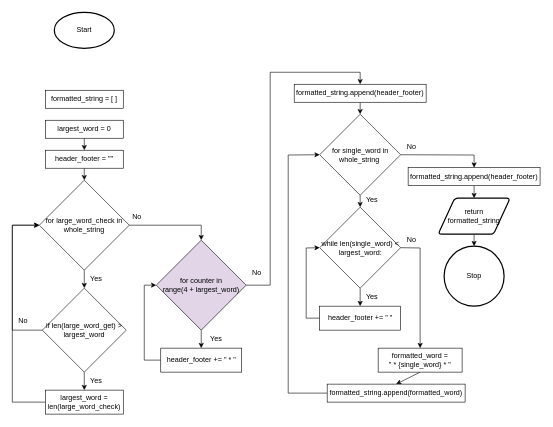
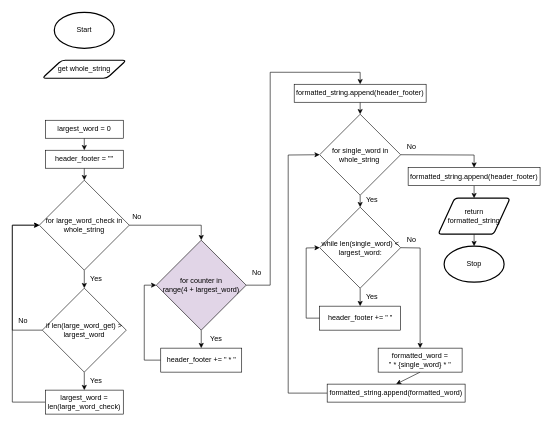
  <mxCell id="0" />
  <mxCell id="1" parent="0" />
  <mxCell id="2" value="Start" style="strokeWidth=2;html=1;shape=mxgraph.flowchart.start_1;whiteSpace=wrap;" parent="1" vertex="1"><mxGeometry x="90" y="20" width="100" height="60" as="geometry" /></mxCell>
- <mxCell id="4" value="Stop" style="strokeWidth=2;html=1;shape=mxgraph.flowchart.start_1;whiteSpace=wrap;" parent="1" vertex="1"><mxGeometry x="740" y="410" width="100" height="100" as="geometry" /></mxCell>
+ <mxCell id="3" value="get whole_string" style="shape=parallelogram;html=1;strokeWidth=2;perimeter=parallelogramPerimeter;whiteSpace=wrap;rounded=1;arcSize=12;size=0.23;" parent="1" vertex="1"><mxGeometry x="70" y="100" width="140" height="30" as="geometry" /></mxCell>
+ <mxCell id="4" value="Stop" style="strokeWidth=2;html=1;shape=mxgraph.flowchart.start_1;whiteSpace=wrap;" parent="1" vertex="1"><mxGeometry x="740" y="410" width="100" height="60" as="geometry" /></mxCell>
  <mxCell id="5" style="edgeStyle=none;html=1;exitX=1;exitY=0.5;exitDx=0;exitDy=0;entryX=0.5;entryY=0;entryDx=0;entryDy=0;rounded=0;" parent="1" source="7" target="24" edge="1"><mxGeometry relative="1" as="geometry"><Array as="points"><mxPoint x="335" y="375" /></Array><mxPoint x="300" y="400" as="targetPoint" /></mxGeometry></mxCell>
  <mxCell id="6" style="edgeStyle=none;html=1;exitX=0.5;exitY=1;exitDx=0;exitDy=0;entryX=0.5;entryY=0;entryDx=0;entryDy=0;" parent="1" source="7" target="19" edge="1"><mxGeometry relative="1" as="geometry" /></mxCell>
  <mxCell id="7" value="for large_word_check in whole_string" style="rhombus;whiteSpace=wrap;html=1;" parent="1" vertex="1"><mxGeometry x="65" y="300" width="150" height="150" as="geometry" /></mxCell>
  <mxCell id="8" value="Yes" style="text;html=1;strokeColor=none;fillColor=none;align=center;verticalAlign=middle;whiteSpace=wrap;rounded=0;" parent="1" vertex="1"><mxGeometry x="140" y="450" width="40" height="30" as="geometry" /></mxCell>
  <mxCell id="9" value="No" style="text;html=1;strokeColor=none;fillColor=none;align=center;verticalAlign=middle;whiteSpace=wrap;rounded=0;" parent="1" vertex="1"><mxGeometry x="210" y="347" width="36" height="30" as="geometry" /></mxCell>
  <mxCell id="10" style="edgeStyle=none;html=1;exitX=0.5;exitY=1;exitDx=0;exitDy=0;entryX=0.5;entryY=0;entryDx=0;entryDy=0;entryPerimeter=0;" parent="1" source="11" target="4" edge="1"><mxGeometry relative="1" as="geometry" /></mxCell>
  <mxCell id="11" value="return formatted_string" style="shape=parallelogram;html=1;strokeWidth=2;perimeter=parallelogramPerimeter;whiteSpace=wrap;rounded=1;arcSize=12;size=0.23;" parent="1" vertex="1"><mxGeometry x="730" y="330" width="120" height="60" as="geometry" /></mxCell>
- <mxCell id="12" value="formatted_string = [ ]" style="rounded=0;whiteSpace=wrap;html=1;" parent="1" vertex="1"><mxGeometry x="75" y="150" width="130" height="30" as="geometry" /></mxCell>
  <mxCell id="13" style="edgeStyle=none;html=1;exitX=0.5;exitY=1;exitDx=0;exitDy=0;entryX=0.5;entryY=0;entryDx=0;entryDy=0;" parent="1" source="14" target="16" edge="1"><mxGeometry relative="1" as="geometry" /></mxCell>
  <mxCell id="14" value="largest_word = 0" style="rounded=0;whiteSpace=wrap;html=1;" parent="1" vertex="1"><mxGeometry x="75" y="200" width="130" height="30" as="geometry" /></mxCell>
  <mxCell id="15" style="edgeStyle=none;html=1;exitX=0.5;exitY=1;exitDx=0;exitDy=0;entryX=0.5;entryY=0;entryDx=0;entryDy=0;" parent="1" source="16" target="7" edge="1"><mxGeometry relative="1" as="geometry" /></mxCell>
  <mxCell id="16" value="header_footer = &quot;&quot;" style="rounded=0;whiteSpace=wrap;html=1;" parent="1" vertex="1"><mxGeometry x="75" y="250" width="130" height="30" as="geometry" /></mxCell>
  <mxCell id="17" style="edgeStyle=none;html=1;exitX=0.5;exitY=1;exitDx=0;exitDy=0;entryX=0.5;entryY=0;entryDx=0;entryDy=0;" parent="1" source="19" target="27" edge="1"><mxGeometry relative="1" as="geometry"><mxPoint x="140" y="650" as="targetPoint" /></mxGeometry></mxCell>
  <mxCell id="18" style="edgeStyle=none;html=1;exitX=0;exitY=0.5;exitDx=0;exitDy=0;entryX=0;entryY=0.5;entryDx=0;entryDy=0;rounded=0;" parent="1" source="19" target="7" edge="1"><mxGeometry relative="1" as="geometry"><Array as="points"><mxPoint x="20" y="550" /><mxPoint x="20" y="375" /></Array></mxGeometry></mxCell>
  <mxCell id="19" value="if len(large_word_get) &amp;gt; largest_word" style="rhombus;whiteSpace=wrap;html=1;" parent="1" vertex="1"><mxGeometry x="70" y="480" width="140" height="140" as="geometry" /></mxCell>
  <mxCell id="20" value="No" style="text;html=1;strokeColor=none;fillColor=none;align=center;verticalAlign=middle;whiteSpace=wrap;rounded=0;" parent="1" vertex="1"><mxGeometry x="20" y="520" width="36" height="30" as="geometry" /></mxCell>
  <mxCell id="21" value="Yes" style="text;html=1;strokeColor=none;fillColor=none;align=center;verticalAlign=middle;whiteSpace=wrap;rounded=0;" parent="1" vertex="1"><mxGeometry x="140" y="620" width="40" height="30" as="geometry" /></mxCell>
  <mxCell id="22" style="edgeStyle=none;rounded=0;html=1;exitX=0.5;exitY=1;exitDx=0;exitDy=0;entryX=0.5;entryY=0;entryDx=0;entryDy=0;" parent="1" source="24" target="30" edge="1"><mxGeometry relative="1" as="geometry"><mxPoint x="335" y="580" as="targetPoint" /></mxGeometry></mxCell>
  <mxCell id="23" style="edgeStyle=none;rounded=0;html=1;exitX=1;exitY=0.5;exitDx=0;exitDy=0;entryX=0.5;entryY=0;entryDx=0;entryDy=0;" parent="1" source="24" target="32" edge="1"><mxGeometry relative="1" as="geometry"><Array as="points"><mxPoint x="450" y="475" /><mxPoint x="450" y="120" /><mxPoint x="600" y="120" /></Array></mxGeometry></mxCell>
  <mxCell id="24" value="for counter in &lt;br&gt;range(4 + largest_word)" style="rhombus;whiteSpace=wrap;html=1;fillColor=#e1d5e7;" parent="1" vertex="1"><mxGeometry x="260" y="400" width="150" height="150" as="geometry" /></mxCell>
  <mxCell id="25" style="edgeStyle=none;rounded=0;html=1;exitX=0;exitY=0.5;exitDx=0;exitDy=0;entryX=0;entryY=0.5;entryDx=0;entryDy=0;" parent="1" source="30" target="24" edge="1"><mxGeometry relative="1" as="geometry"><mxPoint x="277.25" y="610" as="sourcePoint" /><Array as="points"><mxPoint x="240" y="600" /><mxPoint x="240" y="475" /></Array></mxGeometry></mxCell>
  <mxCell id="26" style="edgeStyle=none;rounded=0;html=1;exitX=0;exitY=0.5;exitDx=0;exitDy=0;entryX=0;entryY=0.5;entryDx=0;entryDy=0;" parent="1" source="27" target="7" edge="1"><mxGeometry relative="1" as="geometry"><Array as="points"><mxPoint x="20" y="670" /><mxPoint x="20" y="375" /></Array></mxGeometry></mxCell>
  <mxCell id="27" value="largest_word = len(large_word_check)" style="rounded=0;whiteSpace=wrap;html=1;" parent="1" vertex="1"><mxGeometry x="75" y="650" width="130" height="40" as="geometry" /></mxCell>
  <mxCell id="28" value="No" style="text;html=1;strokeColor=none;fillColor=none;align=center;verticalAlign=middle;whiteSpace=wrap;rounded=0;" parent="1" vertex="1"><mxGeometry x="410" y="440" width="36" height="30" as="geometry" /></mxCell>
  <mxCell id="29" value="Yes" style="text;html=1;strokeColor=none;fillColor=none;align=center;verticalAlign=middle;whiteSpace=wrap;rounded=0;" parent="1" vertex="1"><mxGeometry x="340" y="550" width="40" height="30" as="geometry" /></mxCell>
  <mxCell id="30" value="header_footer += &quot; * &quot;" style="rounded=0;whiteSpace=wrap;html=1;" parent="1" vertex="1"><mxGeometry x="267.5" y="580" width="135" height="40" as="geometry" /></mxCell>
  <mxCell id="31" style="edgeStyle=none;rounded=0;html=1;exitX=0.5;exitY=1;exitDx=0;exitDy=0;entryX=0.5;entryY=0;entryDx=0;entryDy=0;" parent="1" source="32" target="35" edge="1"><mxGeometry relative="1" as="geometry" /></mxCell>
  <mxCell id="32" value="formatted_string.append(header_footer)" style="rounded=0;whiteSpace=wrap;html=1;" parent="1" vertex="1"><mxGeometry x="490" y="140" width="220" height="30" as="geometry" /></mxCell>
  <mxCell id="33" style="edgeStyle=none;rounded=0;html=1;exitX=0.5;exitY=1;exitDx=0;exitDy=0;entryX=0.5;entryY=0;entryDx=0;entryDy=0;" parent="1" source="35" target="38" edge="1"><mxGeometry relative="1" as="geometry" /></mxCell>
  <mxCell id="34" style="edgeStyle=none;rounded=0;html=1;exitX=1;exitY=0.5;exitDx=0;exitDy=0;entryX=0.5;entryY=0;entryDx=0;entryDy=0;" parent="1" source="35" target="46" edge="1"><mxGeometry relative="1" as="geometry"><Array as="points"><mxPoint x="790" y="258" /></Array></mxGeometry></mxCell>
  <mxCell id="35" value="for single_word in whole_string&amp;nbsp;" style="rhombus;whiteSpace=wrap;html=1;" parent="1" vertex="1"><mxGeometry x="532.5" y="190" width="135" height="135" as="geometry" /></mxCell>
  <mxCell id="36" style="edgeStyle=none;rounded=0;html=1;exitX=0.5;exitY=1;exitDx=0;exitDy=0;entryX=0.5;entryY=0;entryDx=0;entryDy=0;" parent="1" source="38" target="42" edge="1"><mxGeometry relative="1" as="geometry" /></mxCell>
  <mxCell id="37" style="edgeStyle=none;rounded=0;html=1;exitX=1;exitY=0.5;exitDx=0;exitDy=0;entryX=0.5;entryY=0;entryDx=0;entryDy=0;" parent="1" source="38" target="48" edge="1"><mxGeometry relative="1" as="geometry"><Array as="points"><mxPoint x="700" y="413" /></Array></mxGeometry></mxCell>
  <mxCell id="38" value="while len(single_word) &amp;lt; largest_word:" style="rhombus;whiteSpace=wrap;html=1;" parent="1" vertex="1"><mxGeometry x="532.5" y="345" width="135" height="135" as="geometry" /></mxCell>
  <mxCell id="39" value="Yes" style="text;html=1;strokeColor=none;fillColor=none;align=center;verticalAlign=middle;whiteSpace=wrap;rounded=0;" parent="1" vertex="1"><mxGeometry x="600" y="317" width="40" height="30" as="geometry" /></mxCell>
  <mxCell id="40" value="No" style="text;html=1;strokeColor=none;fillColor=none;align=center;verticalAlign=middle;whiteSpace=wrap;rounded=0;" parent="1" vertex="1"><mxGeometry x="667.5" y="230" width="36" height="30" as="geometry" /></mxCell>
  <mxCell id="41" style="edgeStyle=none;rounded=0;html=1;exitX=0;exitY=0.5;exitDx=0;exitDy=0;entryX=0;entryY=0.5;entryDx=0;entryDy=0;" parent="1" source="42" target="38" edge="1"><mxGeometry relative="1" as="geometry"><Array as="points"><mxPoint x="510" y="530" /><mxPoint x="510" y="413" /></Array></mxGeometry></mxCell>
  <mxCell id="42" value="header_footer += &quot; &quot;" style="rounded=0;whiteSpace=wrap;html=1;" parent="1" vertex="1"><mxGeometry x="532.5" y="510" width="135" height="40" as="geometry" /></mxCell>
  <mxCell id="43" value="Yes" style="text;html=1;strokeColor=none;fillColor=none;align=center;verticalAlign=middle;whiteSpace=wrap;rounded=0;" parent="1" vertex="1"><mxGeometry x="600" y="480" width="40" height="30" as="geometry" /></mxCell>
  <mxCell id="44" value="No" style="text;html=1;strokeColor=none;fillColor=none;align=center;verticalAlign=middle;whiteSpace=wrap;rounded=0;" parent="1" vertex="1"><mxGeometry x="667.5" y="384" width="36" height="30" as="geometry" /></mxCell>
  <mxCell id="45" style="edgeStyle=none;rounded=0;html=1;exitX=0.5;exitY=1;exitDx=0;exitDy=0;entryX=0.5;entryY=0;entryDx=0;entryDy=0;" parent="1" source="46" target="11" edge="1"><mxGeometry relative="1" as="geometry" /></mxCell>
  <mxCell id="46" value="formatted_string.append(header_footer)" style="rounded=0;whiteSpace=wrap;html=1;" parent="1" vertex="1"><mxGeometry x="680" y="279" width="220" height="30" as="geometry" /></mxCell>
  <mxCell id="47" style="edgeStyle=none;rounded=0;html=1;exitX=0.5;exitY=1;exitDx=0;exitDy=0;entryX=0.5;entryY=0;entryDx=0;entryDy=0;" parent="1" source="48" target="50" edge="1"><mxGeometry relative="1" as="geometry" /></mxCell>
  <mxCell id="48" value="formatted_word = &lt;br&gt;&quot; * {single_word} * &quot;" style="rounded=0;whiteSpace=wrap;html=1;" parent="1" vertex="1"><mxGeometry x="630" y="580" width="140" height="40" as="geometry" /></mxCell>
  <mxCell id="49" style="edgeStyle=none;rounded=0;html=1;exitX=0;exitY=0.5;exitDx=0;exitDy=0;entryX=0;entryY=0.5;entryDx=0;entryDy=0;" parent="1" source="50" target="35" edge="1"><mxGeometry relative="1" as="geometry"><Array as="points"><mxPoint x="480" y="655" /><mxPoint x="480" y="258" /></Array></mxGeometry></mxCell>
  <mxCell id="50" value="formatted_string.append(formatted_word)" style="rounded=0;whiteSpace=wrap;html=1;" parent="1" vertex="1"><mxGeometry x="545" y="640" width="230" height="30" as="geometry" /></mxCell>
